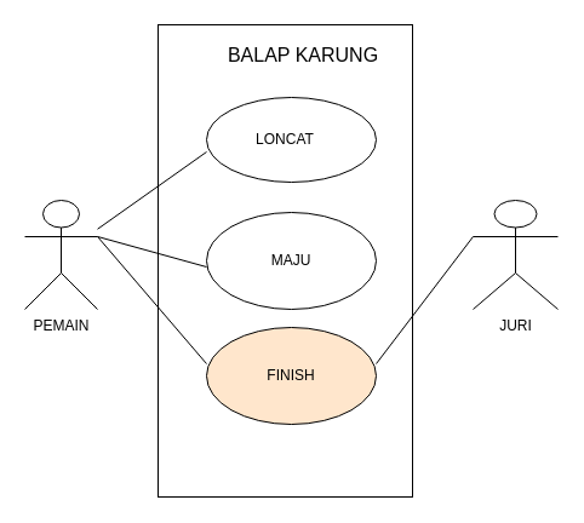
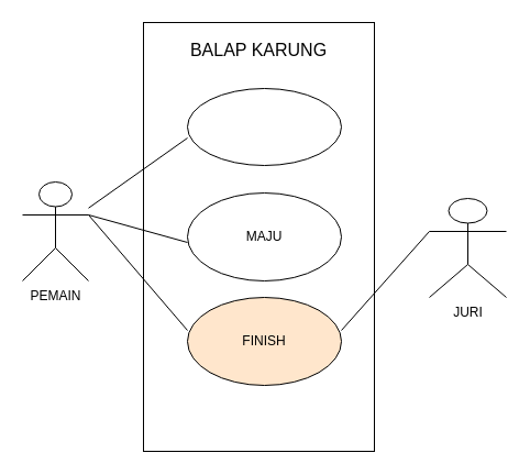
  <mxCell id="0" />
  <mxCell id="1" parent="0" />
  <mxCell id="2" value="" style="rounded=0;whiteSpace=wrap;html=1;direction=north;" vertex="1" parent="1"><mxGeometry x="130" y="20" width="210" height="390" as="geometry" /></mxCell>
- <mxCell id="3" value="BALAP KARUNG" style="text;strokeColor=none;align=center;fillColor=none;html=1;verticalAlign=middle;whiteSpace=wrap;rounded=0;fontSize=16;" vertex="1" parent="1"><mxGeometry x="175" y="30" width="150" height="30" as="geometry" /></mxCell>
+ <mxCell id="3" value="BALAP KARUNG" style="text;strokeColor=none;align=center;fillColor=none;html=1;verticalAlign=middle;whiteSpace=wrap;rounded=0;fontSize=16;" vertex="1" parent="1"><mxGeometry x="160" y="30" width="150" height="30" as="geometry" /></mxCell>
  <mxCell id="4" value="" style="ellipse;whiteSpace=wrap;html=1;" vertex="1" parent="1"><mxGeometry x="170" y="80" width="140" height="70" as="geometry" /></mxCell>
  <mxCell id="5" value="MAJU" style="ellipse;whiteSpace=wrap;html=1;" vertex="1" parent="1"><mxGeometry x="170" y="175" width="140" height="80" as="geometry" /></mxCell>
  <mxCell id="6" value="FINISH" style="ellipse;whiteSpace=wrap;html=1;fillColor=#ffe6cc;" vertex="1" parent="1"><mxGeometry x="170" y="270" width="140" height="80" as="geometry" /></mxCell>
  <mxCell id="7" value="PEMAIN" style="shape=umlActor;verticalLabelPosition=bottom;verticalAlign=top;html=1;outlineConnect=0;" vertex="1" parent="1"><mxGeometry x="20" y="165" width="60" height="90" as="geometry" /></mxCell>
- <mxCell id="8" value="JURI" style="shape=umlActor;verticalLabelPosition=bottom;verticalAlign=top;html=1;outlineConnect=0;" vertex="1" parent="1"><mxGeometry x="390" y="165" width="70" height="90" as="geometry" /></mxCell>
- <mxCell id="9" value="LONCAT" style="text;strokeColor=none;align=center;fillColor=none;html=1;verticalAlign=middle;whiteSpace=wrap;rounded=0;" vertex="1" parent="1"><mxGeometry x="205" y="100" width="60" height="30" as="geometry" /></mxCell>
+ <mxCell id="8" value="JURI" style="shape=umlActor;verticalLabelPosition=bottom;verticalAlign=top;html=1;outlineConnect=0;" vertex="1" parent="1"><mxGeometry x="390" y="180" width="70" height="90" as="geometry" /></mxCell>
  <mxCell id="10" value="" style="endArrow=none;html=1;rounded=0;" edge="1" parent="1" source="7"><mxGeometry width="50" height="50" relative="1" as="geometry"><mxPoint x="90" y="200" as="sourcePoint" /><mxPoint x="170" y="125" as="targetPoint" /></mxGeometry></mxCell>
  <mxCell id="11" value="" style="endArrow=none;html=1;rounded=0;exitX=1;exitY=0.333;exitDx=0;exitDy=0;exitPerimeter=0;" edge="1" parent="1" source="7"><mxGeometry width="50" height="50" relative="1" as="geometry"><mxPoint x="120" y="270" as="sourcePoint" /><mxPoint x="170" y="220" as="targetPoint" /></mxGeometry></mxCell>
  <mxCell id="12" value="" style="endArrow=none;html=1;rounded=0;exitX=1;exitY=0.333;exitDx=0;exitDy=0;exitPerimeter=0;" edge="1" parent="1" source="7"><mxGeometry width="50" height="50" relative="1" as="geometry"><mxPoint x="120" y="350" as="sourcePoint" /><mxPoint x="170" y="300" as="targetPoint" /></mxGeometry></mxCell>
  <mxCell id="13" value="" style="endArrow=none;html=1;rounded=0;entryX=0;entryY=0.333;entryDx=0;entryDy=0;entryPerimeter=0;" edge="1" parent="1" target="8"><mxGeometry width="50" height="50" relative="1" as="geometry"><mxPoint x="310" y="300" as="sourcePoint" /><mxPoint x="360" y="250" as="targetPoint" /></mxGeometry></mxCell>
